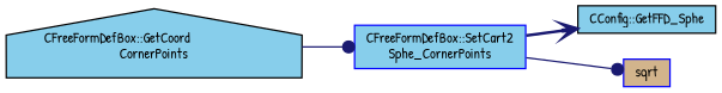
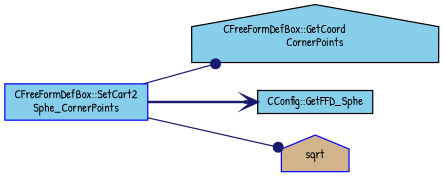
  digraph {
    fontname="Patrick Hand"
    rankdir=LR
    node [color=blue fillcolor=skyblue fontname="Patrick Hand" fontsize=10 shape=box style=filled]
    edge [arrowhead=dot color=midnightblue fontname="Patrick Hand" fontsize=10 labelfontname=Helvetica labelfontsize=10 style=solid]
    n1 [fontcolor=black height=0.2 label="CFreeFormDefBox::SetCart2\lSphe_CornerPoints" width=0.4]
    n2 [color=black height=0.2 label="CFreeFormDefBox::GetCoord\lCornerPoints" shape=house width=0.4]
    n3 [color=black height=0.2 label="CConfig::GetFFD_Sphe" width=0.4]
-   n4 [fillcolor=tan height=0.2 label=sqrt width=0.4]
-   n2 -> n1
+   n4 [fillcolor=tan height=0.2 label=sqrt shape=house width=0.4]
+   n1 -> n2
    n1 -> n3 [arrowhead=vee style=bold]
    n1 -> n4
  }
